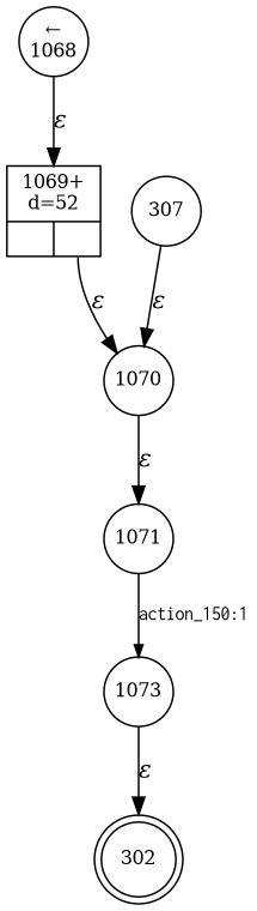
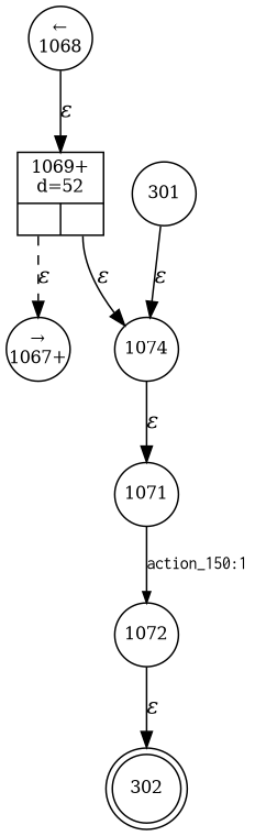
  digraph {
    rankdir=TB
    node [fixedsize=true fontsize=11 shape=circle peripheries=1]
    edge [fontname="Times-Italic"]
    n1 [label=302 shape=doublecircle width=.6 peripheries=""]
-   n2 [label=1073 width=.55]
+   n2 [label=1072 width=.55]
    n3 [label="&larr;\n1068" width=.55]
    n4 [fixedsize=false label="{1069+\nd=52|{<p0>|<p1>}}" shape=record]
-   n6 [label=1070 width=.55]
-   n7 [label=307 width=.55]
+   n5 [label="&rarr;\n1067+" width=.55]
+   n6 [label=1074 width=.55]
+   n7 [label=301 width=.55]
    n8 [label=1071 width=.55]
    n2 -> n1 [label="&epsilon;"]
    n3 -> n4 [label="&epsilon;"]
+   n4 -> n5 [label="&epsilon;" style=dashed tailport=p0]
    n4 -> n6 [label="&epsilon;" tailport=p1]
    n6 -> n8 [label="&epsilon;"]
    n7 -> n6 [label="&epsilon;"]
    n8 -> n2 [arrowhead=normal arrowsize=.7 fontname=Courier fontsize=11 label="action_150:1"]
  }
